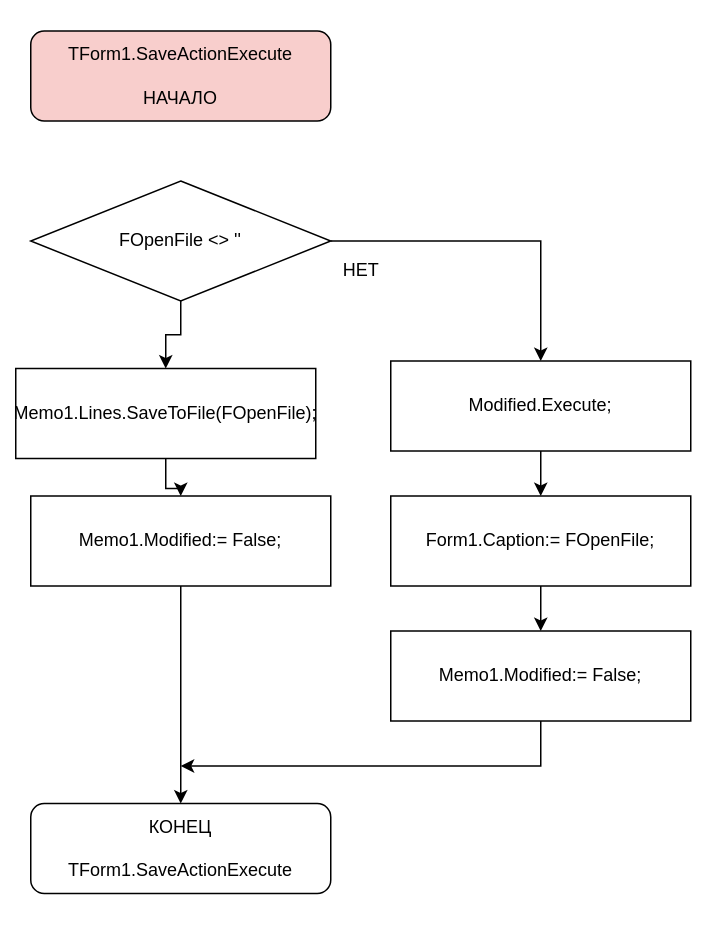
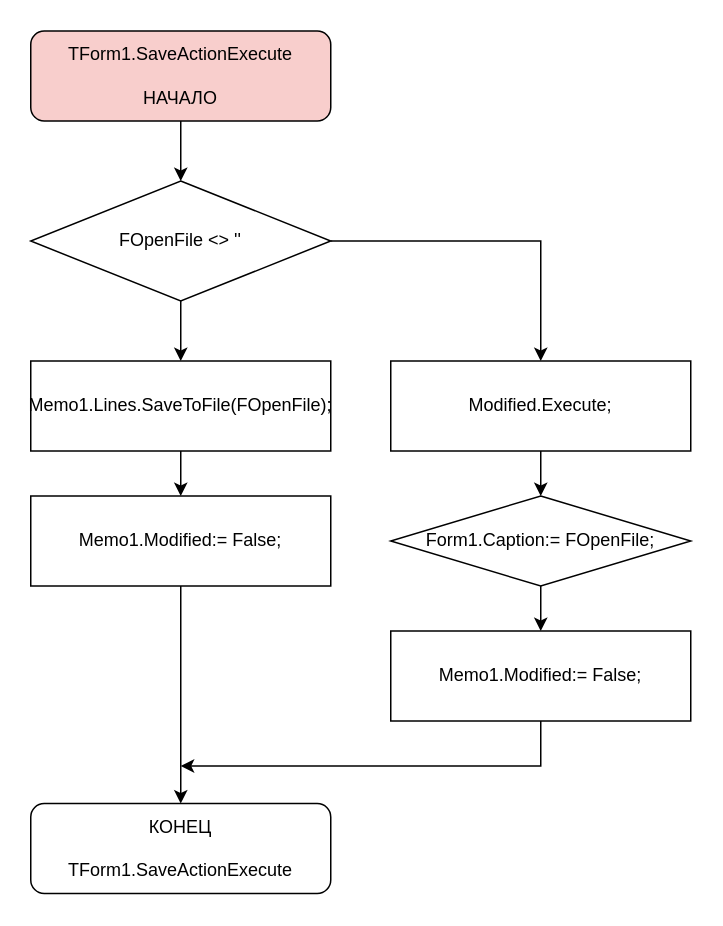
  <mxCell id="0" />
  <mxCell id="1" parent="0" />
+ <mxCell id="2" style="edgeStyle=orthogonalEdgeStyle;rounded=0;orthogonalLoop=1;jettySize=auto;html=1;exitX=0.5;exitY=1;exitDx=0;exitDy=0;entryX=0.5;entryY=0;entryDx=0;entryDy=0;" edge="1" parent="1" source="3" target="6"><mxGeometry relative="1" as="geometry" /></mxCell>
  <mxCell id="3" value="TForm1.SaveActionExecute&lt;br&gt;&lt;br&gt;НАЧАЛО" style="rounded=1;whiteSpace=wrap;html=1;fillColor=#f8cecc;" vertex="1" parent="1"><mxGeometry x="20" y="20" width="200" height="60" as="geometry" /></mxCell>
  <mxCell id="4" style="edgeStyle=orthogonalEdgeStyle;rounded=0;orthogonalLoop=1;jettySize=auto;html=1;exitX=0.5;exitY=1;exitDx=0;exitDy=0;entryX=0.5;entryY=0;entryDx=0;entryDy=0;" edge="1" parent="1" source="6" target="8"><mxGeometry relative="1" as="geometry" /></mxCell>
  <mxCell id="5" style="edgeStyle=orthogonalEdgeStyle;rounded=0;orthogonalLoop=1;jettySize=auto;html=1;exitX=1;exitY=0.5;exitDx=0;exitDy=0;entryX=0.5;entryY=0;entryDx=0;entryDy=0;" edge="1" parent="1" source="6" target="12"><mxGeometry relative="1" as="geometry" /></mxCell>
  <mxCell id="6" value="FOpenFile &amp;lt;&amp;gt; ''" style="rhombus;whiteSpace=wrap;html=1;" vertex="1" parent="1"><mxGeometry x="20" y="120" width="200" height="80" as="geometry" /></mxCell>
  <mxCell id="7" style="edgeStyle=orthogonalEdgeStyle;rounded=0;orthogonalLoop=1;jettySize=auto;html=1;exitX=0.5;exitY=1;exitDx=0;exitDy=0;" edge="1" parent="1" source="8" target="10"><mxGeometry relative="1" as="geometry" /></mxCell>
- <mxCell id="8" value="Memo1.Lines.SaveToFile(FOpenFile);" style="rounded=0;whiteSpace=wrap;html=1;" vertex="1" parent="1"><mxGeometry x="10" y="245" width="200" height="60" as="geometry" /></mxCell>
+ <mxCell id="8" value="Memo1.Lines.SaveToFile(FOpenFile);" style="rounded=0;whiteSpace=wrap;html=1;" vertex="1" parent="1"><mxGeometry x="20" y="240" width="200" height="60" as="geometry" /></mxCell>
  <mxCell id="9" style="edgeStyle=orthogonalEdgeStyle;rounded=0;orthogonalLoop=1;jettySize=auto;html=1;exitX=0.5;exitY=1;exitDx=0;exitDy=0;entryX=0.5;entryY=0;entryDx=0;entryDy=0;" edge="1" parent="1" source="10" target="18"><mxGeometry relative="1" as="geometry" /></mxCell>
  <mxCell id="10" value="Memo1.Modified:= False;" style="rounded=0;whiteSpace=wrap;html=1;" vertex="1" parent="1"><mxGeometry x="20" y="330" width="200" height="60" as="geometry" /></mxCell>
  <mxCell id="11" style="edgeStyle=orthogonalEdgeStyle;rounded=0;orthogonalLoop=1;jettySize=auto;html=1;exitX=0.5;exitY=1;exitDx=0;exitDy=0;entryX=0.5;entryY=0;entryDx=0;entryDy=0;" edge="1" parent="1" source="12" target="16"><mxGeometry relative="1" as="geometry" /></mxCell>
  <mxCell id="12" value="Modified.Execute;" style="rounded=0;whiteSpace=wrap;html=1;" vertex="1" parent="1"><mxGeometry x="260" y="240" width="200" height="60" as="geometry" /></mxCell>
  <mxCell id="13" style="edgeStyle=orthogonalEdgeStyle;rounded=0;orthogonalLoop=1;jettySize=auto;html=1;exitX=0.5;exitY=1;exitDx=0;exitDy=0;" edge="1" parent="1" source="14"><mxGeometry relative="1" as="geometry"><mxPoint x="120" y="510" as="targetPoint" /><Array as="points"><mxPoint x="360" y="510" /></Array></mxGeometry></mxCell>
  <mxCell id="14" value="Memo1.Modified:= False;" style="rounded=0;whiteSpace=wrap;html=1;" vertex="1" parent="1"><mxGeometry x="260" y="420" width="200" height="60" as="geometry" /></mxCell>
  <mxCell id="15" style="edgeStyle=orthogonalEdgeStyle;rounded=0;orthogonalLoop=1;jettySize=auto;html=1;exitX=0.5;exitY=1;exitDx=0;exitDy=0;entryX=0.5;entryY=0;entryDx=0;entryDy=0;" edge="1" parent="1" source="16" target="14"><mxGeometry relative="1" as="geometry" /></mxCell>
- <mxCell id="16" value="Form1.Caption:= FOpenFile;" style="rounded=0;whiteSpace=wrap;html=1;" vertex="1" parent="1"><mxGeometry x="260" y="330" width="200" height="60" as="geometry" /></mxCell>
- <mxCell id="17" value="НЕТ" style="text;html=1;align=center;verticalAlign=middle;resizable=0;points=[];autosize=1;strokeColor=none;" vertex="1" parent="1"><mxGeometry x="220" y="170" width="40" height="20" as="geometry" /></mxCell>
+ <mxCell id="16" value="Form1.Caption:= FOpenFile;" style="rhombus;whiteSpace=wrap;html=1;" vertex="1" parent="1"><mxGeometry x="260" y="330" width="200" height="60" as="geometry" /></mxCell>
  <mxCell id="18" value="КОНЕЦ&lt;br&gt;&lt;br&gt;TForm1.SaveActionExecute" style="rounded=1;whiteSpace=wrap;html=1;" vertex="1" parent="1"><mxGeometry x="20" y="535" width="200" height="60" as="geometry" /></mxCell>
